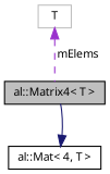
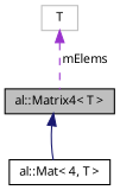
  digraph {
    node [color=black fontname="FreeSans.ttf" fontsize=10 shape=record]
    edge [dir=back fontname="FreeSans.ttf" fontsize=10 labelfontname="FreeSans.ttf" labelfontsize=10]
    n1 [fillcolor=grey75 fontcolor=black height=0.2 label="al::Matrix4\< T \>" style=filled width=0.4]
    n2 [height=0.2 label="al::Mat\< 4, T \>" width=0.4]
    n3 [color=grey75 height=0.2 label=T width=0.4]
-   n2 -> n1 [color=midnightblue style=solid]
+   n1 -> n2 [color=midnightblue style=solid]
    n3 -> n1 [color=darkorchid3 label=" mElems" style=dashed]
  }
